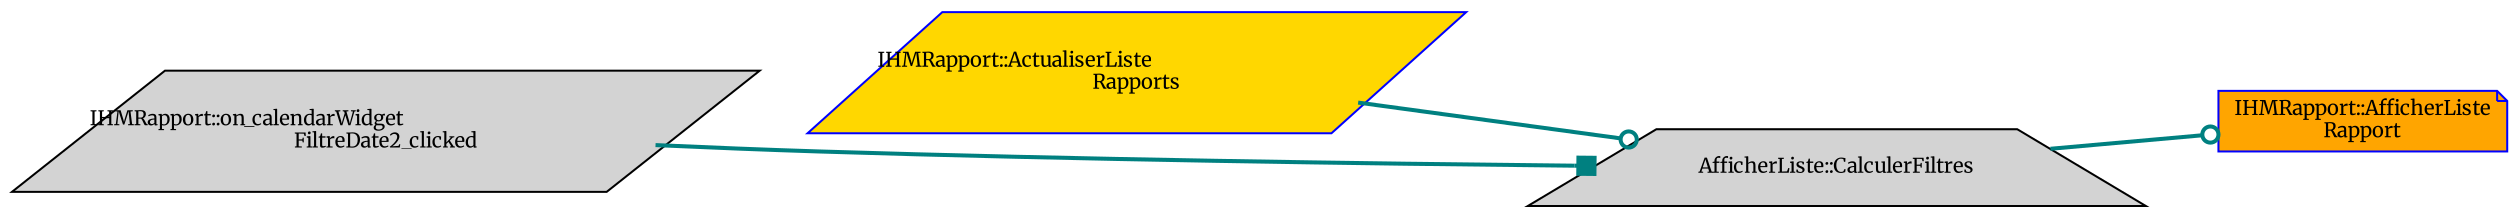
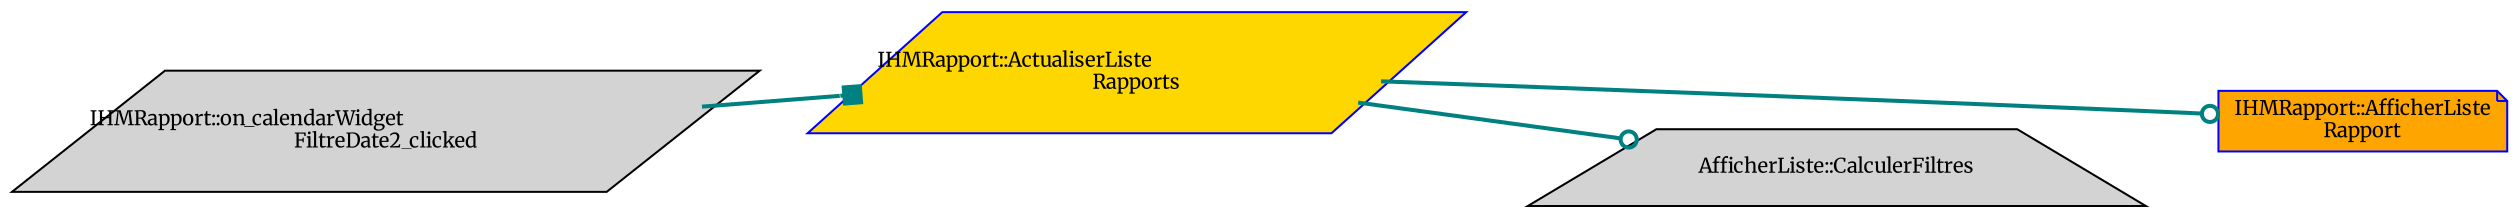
  digraph {
    fontname=Merriweather
    rankdir=LR
    node [color=black fillcolor=lightgrey fontname=Merriweather fontsize=10 shape=parallelogram style=filled]
    edge [arrowhead=odot color=teal fontname=Merriweather fontsize=10 labelfontname=Helvetica labelfontsize=10 style=bold]
    n1 [fontcolor=black height=0.2 label="IHMRapport::on_calendarWidget\lFiltreDate2_clicked" width=0.4]
    n2 [color=blue fillcolor=gold height=0.2 label="IHMRapport::ActualiserListe\lRapports" width=0.4]
    n3 [color=blue fillcolor=orange height=0.2 label="IHMRapport::AfficherListe\lRapport" shape=note width=0.4]
    n4 [height=0.2 label="AfficherListe::CalculerFiltres" shape=trapezium width=0.4]
-   n1 -> n4 [arrowhead=box]
-   n4 -> n3
+   n1 -> n2 [arrowhead=box]
+   n2 -> n3
    n2 -> n4
  }
